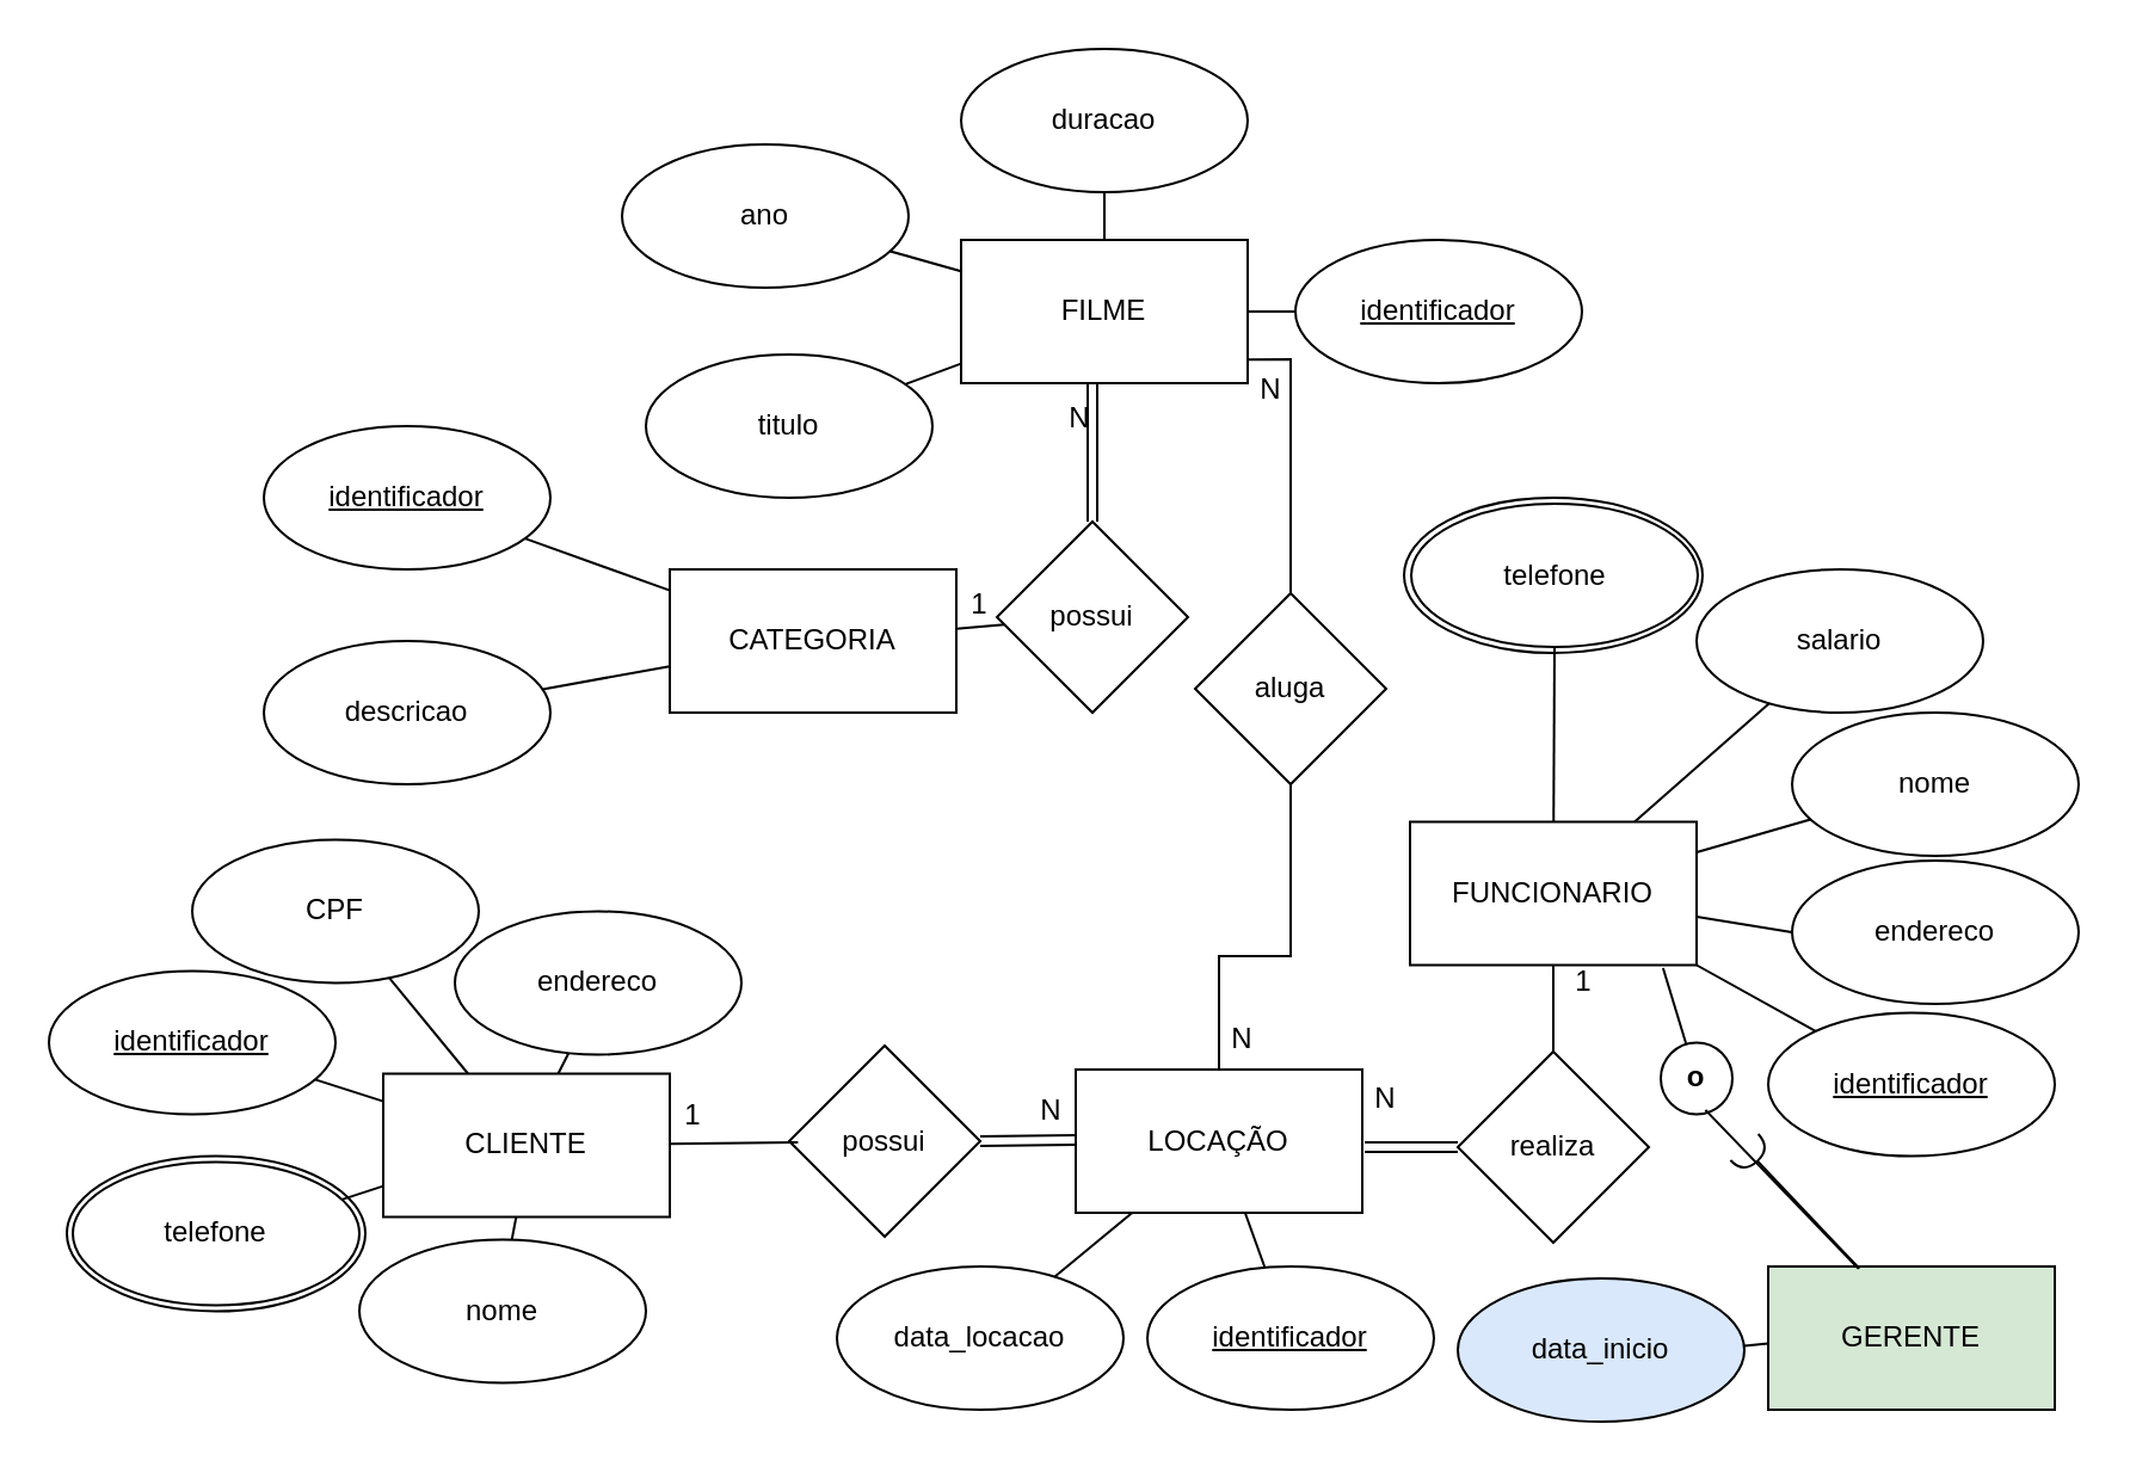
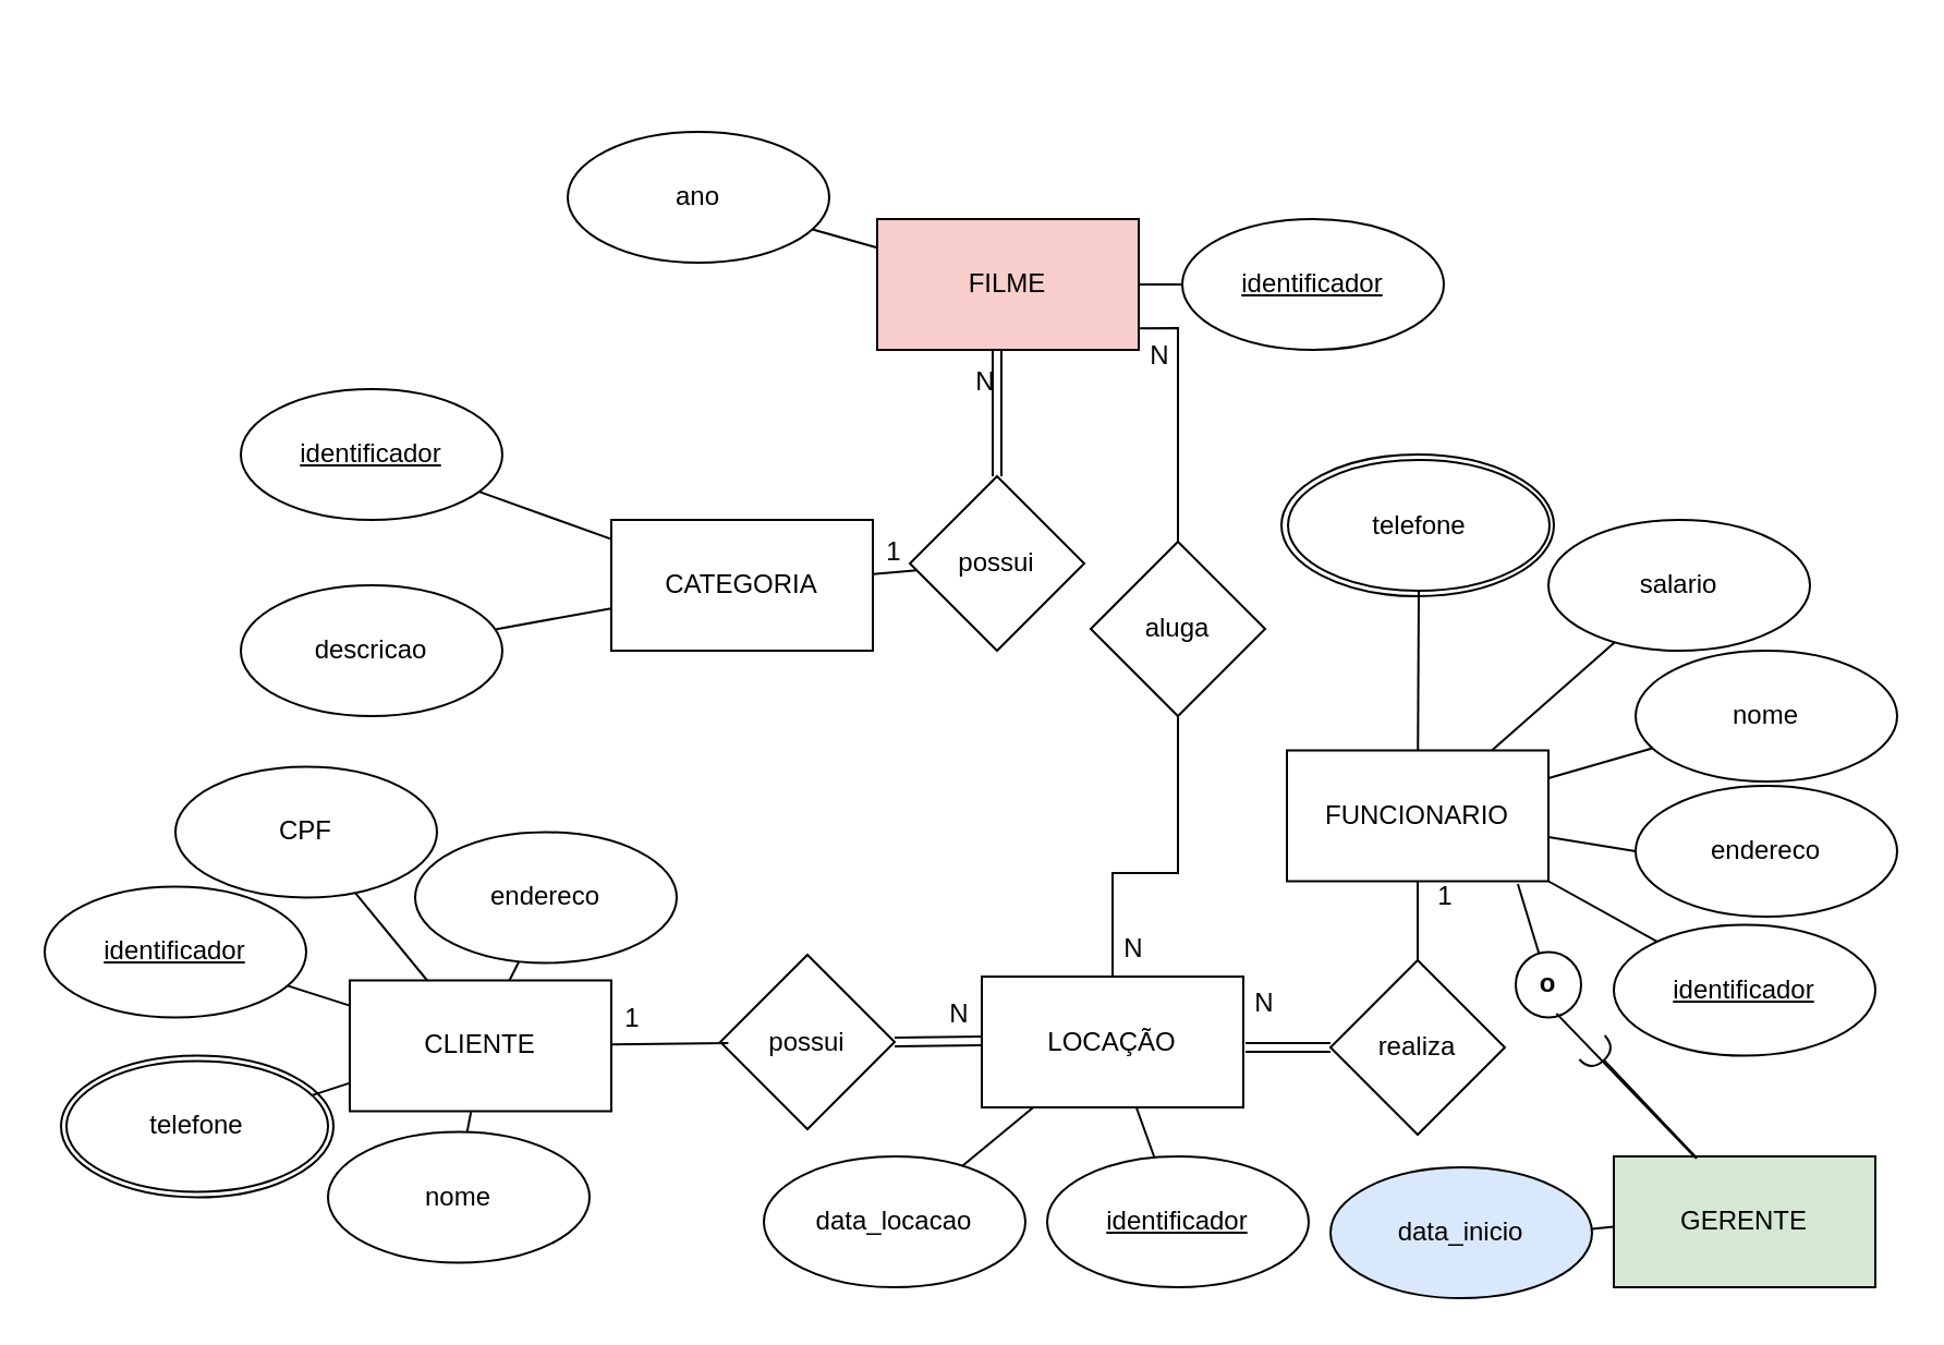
  <mxCell id="0" />
  <mxCell id="1" parent="0" />
  <mxCell id="2" value="FUNCIONARIO" style="rounded=0;whiteSpace=wrap;html=1;" parent="1" vertex="1"><mxGeometry x="590" y="343.75" width="120" height="60" as="geometry" /></mxCell>
  <mxCell id="3" value="GERENTE" style="rounded=0;whiteSpace=wrap;html=1;fillColor=#d5e8d4;" parent="1" vertex="1"><mxGeometry x="740" y="530" width="120" height="60" as="geometry" /></mxCell>
  <mxCell id="4" value="CLIENTE" style="rounded=0;whiteSpace=wrap;html=1;" parent="1" vertex="1"><mxGeometry x="160" y="449.25" width="120" height="60" as="geometry" /></mxCell>
- <mxCell id="5" value="FILME" style="rounded=0;whiteSpace=wrap;html=1;" parent="1" vertex="1"><mxGeometry x="402" y="100" width="120" height="60" as="geometry" /></mxCell>
+ <mxCell id="5" value="FILME" style="rounded=0;whiteSpace=wrap;html=1;fillColor=#f8cecc;" parent="1" vertex="1"><mxGeometry x="402" y="100" width="120" height="60" as="geometry" /></mxCell>
  <mxCell id="6" value="CATEGORIA" style="rounded=0;whiteSpace=wrap;html=1;" parent="1" vertex="1"><mxGeometry x="280" y="238" width="120" height="60" as="geometry" /></mxCell>
  <mxCell id="7" value="LOCAÇÃO" style="rounded=0;whiteSpace=wrap;html=1;" parent="1" vertex="1"><mxGeometry x="450" y="447.5" width="120" height="60" as="geometry" /></mxCell>
  <mxCell id="8" value="salario" style="ellipse;whiteSpace=wrap;html=1;strokeWidth=1;gradientColor=none;fillStyle=auto;" parent="1" vertex="1"><mxGeometry x="710" y="238" width="120" height="60" as="geometry" /></mxCell>
  <mxCell id="9" value="&lt;u&gt;identificador&lt;/u&gt;" style="ellipse;whiteSpace=wrap;html=1;" parent="1" vertex="1"><mxGeometry x="740" y="423.75" width="120" height="60" as="geometry" /></mxCell>
  <mxCell id="10" value="endereco" style="ellipse;whiteSpace=wrap;html=1;" parent="1" vertex="1"><mxGeometry x="750" y="360" width="120" height="60" as="geometry" /></mxCell>
  <mxCell id="11" value="nome" style="ellipse;whiteSpace=wrap;html=1;" parent="1" vertex="1"><mxGeometry x="750" y="298" width="120" height="60" as="geometry" /></mxCell>
  <mxCell id="12" value="" style="ellipse;whiteSpace=wrap;html=1;perimeterSpacing=0;" parent="1" vertex="1"><mxGeometry x="587.5" y="208" width="125" height="65" as="geometry" /></mxCell>
  <mxCell id="13" value="telefone" style="ellipse;whiteSpace=wrap;html=1;perimeterSpacing=0;gradientColor=none;fillStyle=hatch;" parent="1" vertex="1"><mxGeometry x="590.5" y="210.5" width="120" height="60" as="geometry" /></mxCell>
  <mxCell id="14" value="" style="endArrow=none;html=1;rounded=0;" parent="1" source="13" target="2" edge="1"><mxGeometry width="50" height="50" relative="1" as="geometry"><mxPoint x="810" y="398.75" as="sourcePoint" /><mxPoint x="730" y="228.75" as="targetPoint" /></mxGeometry></mxCell>
  <mxCell id="15" value="" style="endArrow=none;html=1;rounded=0;exitX=1;exitY=1;exitDx=0;exitDy=0;" parent="1" source="2" target="9" edge="1"><mxGeometry width="50" height="50" relative="1" as="geometry"><mxPoint x="680" y="278.75" as="sourcePoint" /><mxPoint x="730" y="228.75" as="targetPoint" /></mxGeometry></mxCell>
  <mxCell id="16" value="" style="endArrow=none;html=1;rounded=0;" parent="1" source="8" target="2" edge="1"><mxGeometry width="50" height="50" relative="1" as="geometry"><mxPoint x="680" y="278.75" as="sourcePoint" /><mxPoint x="730" y="228.75" as="targetPoint" /></mxGeometry></mxCell>
  <mxCell id="17" value="" style="endArrow=none;html=1;rounded=0;entryX=0;entryY=0.5;entryDx=0;entryDy=0;" parent="1" source="2" target="10" edge="1"><mxGeometry width="50" height="50" relative="1" as="geometry"><mxPoint x="680" y="278.75" as="sourcePoint" /><mxPoint x="730" y="228.75" as="targetPoint" /></mxGeometry></mxCell>
  <mxCell id="18" value="" style="endArrow=none;html=1;rounded=0;" parent="1" source="2" target="11" edge="1"><mxGeometry width="50" height="50" relative="1" as="geometry"><mxPoint x="680" y="278.75" as="sourcePoint" /><mxPoint x="730" y="228.75" as="targetPoint" /></mxGeometry></mxCell>
  <mxCell id="19" value="&lt;b&gt;o&lt;/b&gt;" style="ellipse;whiteSpace=wrap;html=1;aspect=fixed;" parent="1" vertex="1"><mxGeometry x="695" y="436.25" width="30" height="30" as="geometry" /></mxCell>
  <mxCell id="20" value="" style="endArrow=halfCircle;html=1;rounded=0;endFill=0;exitX=0.318;exitY=0.015;exitDx=0;exitDy=0;exitPerimeter=0;" parent="1" source="3" edge="1"><mxGeometry width="50" height="50" relative="1" as="geometry"><mxPoint x="680" y="248.75" as="sourcePoint" /><mxPoint x="730" y="480" as="targetPoint" /></mxGeometry></mxCell>
  <mxCell id="21" value="" style="endArrow=none;html=1;rounded=0;entryX=0.351;entryY=0.009;entryDx=0;entryDy=0;exitX=0.883;exitY=1.021;exitDx=0;exitDy=0;exitPerimeter=0;entryPerimeter=0;" parent="1" source="2" target="19" edge="1"><mxGeometry width="50" height="50" relative="1" as="geometry"><mxPoint x="680" y="278.75" as="sourcePoint" /><mxPoint x="730" y="228.75" as="targetPoint" /></mxGeometry></mxCell>
  <mxCell id="22" value="data_inicio" style="ellipse;whiteSpace=wrap;html=1;fillColor=#dae8fc;" parent="1" vertex="1"><mxGeometry x="610" y="535" width="120" height="60" as="geometry" /></mxCell>
  <mxCell id="23" value="" style="endArrow=none;html=1;rounded=0;" parent="1" source="22" target="3" edge="1"><mxGeometry width="50" height="50" relative="1" as="geometry"><mxPoint x="680" y="378.75" as="sourcePoint" /><mxPoint x="730" y="328.75" as="targetPoint" /></mxGeometry></mxCell>
  <mxCell id="24" value="&lt;u&gt;identificador&lt;/u&gt;" style="ellipse;whiteSpace=wrap;html=1;" parent="1" vertex="1"><mxGeometry x="110" y="178" width="120" height="60" as="geometry" /></mxCell>
  <mxCell id="25" value="" style="endArrow=none;html=1;rounded=0;" parent="1" source="24" target="6" edge="1"><mxGeometry width="50" height="50" relative="1" as="geometry"><mxPoint x="510" y="223" as="sourcePoint" /><mxPoint x="560" y="173" as="targetPoint" /></mxGeometry></mxCell>
  <mxCell id="26" value="descricao" style="ellipse;whiteSpace=wrap;html=1;" parent="1" vertex="1"><mxGeometry x="110" y="268" width="120" height="60" as="geometry" /></mxCell>
  <mxCell id="27" value="" style="endArrow=none;html=1;rounded=0;" parent="1" source="26" target="6" edge="1"><mxGeometry width="50" height="50" relative="1" as="geometry"><mxPoint x="510" y="323" as="sourcePoint" /><mxPoint x="560" y="273" as="targetPoint" /></mxGeometry></mxCell>
  <mxCell id="28" value="&lt;u&gt;identificador&lt;/u&gt;" style="ellipse;whiteSpace=wrap;html=1;" parent="1" vertex="1"><mxGeometry x="542" y="100" width="120" height="60" as="geometry" /></mxCell>
- <mxCell id="29" value="titulo" style="ellipse;whiteSpace=wrap;html=1;" parent="1" vertex="1"><mxGeometry x="270" y="148" width="120" height="60" as="geometry" /></mxCell>
  <mxCell id="30" value="ano" style="ellipse;whiteSpace=wrap;html=1;" parent="1" vertex="1"><mxGeometry x="260" y="60" width="120" height="60" as="geometry" /></mxCell>
- <mxCell id="31" value="duracao" style="ellipse;whiteSpace=wrap;html=1;" parent="1" vertex="1"><mxGeometry x="402" width="120" height="60" as="geometry" y="20" /></mxCell>
  <mxCell id="32" value="" style="endArrow=none;html=1;rounded=0;" parent="1" source="5" target="30" edge="1"><mxGeometry width="50" height="50" relative="1" as="geometry"><mxPoint x="292" y="80" as="sourcePoint" /><mxPoint x="342" y="30" as="targetPoint" /></mxGeometry></mxCell>
- <mxCell id="33" value="" style="endArrow=none;html=1;rounded=0;" parent="1" source="29" target="5" edge="1"><mxGeometry width="50" height="50" relative="1" as="geometry"><mxPoint x="292" y="80" as="sourcePoint" /><mxPoint x="342" y="30" as="targetPoint" /></mxGeometry></mxCell>
- <mxCell id="34" value="" style="endArrow=none;html=1;rounded=0;" parent="1" source="5" target="31" edge="1"><mxGeometry width="50" height="50" relative="1" as="geometry"><mxPoint x="292" y="80" as="sourcePoint" /><mxPoint x="342" y="30" as="targetPoint" /></mxGeometry></mxCell>
  <mxCell id="35" value="" style="endArrow=none;html=1;rounded=0;" parent="1" source="28" target="5" edge="1"><mxGeometry width="50" height="50" relative="1" as="geometry"><mxPoint x="292" y="80" as="sourcePoint" /><mxPoint x="342" y="30" as="targetPoint" /></mxGeometry></mxCell>
  <mxCell id="36" value="" style="ellipse;whiteSpace=wrap;html=1;perimeterSpacing=0;" parent="1" vertex="1"><mxGeometry x="27.5" y="483.75" width="125" height="65" as="geometry" /></mxCell>
  <mxCell id="37" value="telefone" style="ellipse;whiteSpace=wrap;html=1;perimeterSpacing=0;" parent="1" vertex="1"><mxGeometry x="30" y="486.25" width="120" height="60" as="geometry" /></mxCell>
  <mxCell id="38" value="&lt;u&gt;identificador&lt;/u&gt;" style="ellipse;whiteSpace=wrap;html=1;" parent="1" vertex="1"><mxGeometry y="406.25" width="120" height="60" as="geometry" x="20" /></mxCell>
  <mxCell id="39" value="nome" style="ellipse;whiteSpace=wrap;html=1;" parent="1" vertex="1"><mxGeometry x="150" y="518.75" width="120" height="60" as="geometry" /></mxCell>
  <mxCell id="40" value="CPF" style="ellipse;whiteSpace=wrap;html=1;" parent="1" vertex="1"><mxGeometry x="80" y="351.25" width="120" height="60" as="geometry" /></mxCell>
  <mxCell id="41" value="endereco" style="ellipse;whiteSpace=wrap;html=1;" parent="1" vertex="1"><mxGeometry x="190" y="381.25" width="120" height="60" as="geometry" /></mxCell>
  <mxCell id="42" value="" style="endArrow=none;html=1;rounded=0;" parent="1" source="40" target="4" edge="1"><mxGeometry width="50" height="50" relative="1" as="geometry"><mxPoint x="400" y="429.25" as="sourcePoint" /><mxPoint x="450" y="379.25" as="targetPoint" /></mxGeometry></mxCell>
  <mxCell id="43" value="" style="endArrow=none;html=1;rounded=0;" parent="1" source="38" target="4" edge="1"><mxGeometry width="50" height="50" relative="1" as="geometry"><mxPoint x="400" y="429.25" as="sourcePoint" /><mxPoint x="450" y="379.25" as="targetPoint" /></mxGeometry></mxCell>
  <mxCell id="44" value="" style="endArrow=none;html=1;rounded=0;" parent="1" source="37" target="4" edge="1"><mxGeometry width="50" height="50" relative="1" as="geometry"><mxPoint x="400" y="429.25" as="sourcePoint" /><mxPoint x="450" y="379.25" as="targetPoint" /></mxGeometry></mxCell>
  <mxCell id="45" value="" style="endArrow=none;html=1;rounded=0;" parent="1" source="39" target="4" edge="1"><mxGeometry width="50" height="50" relative="1" as="geometry"><mxPoint x="400" y="429.25" as="sourcePoint" /><mxPoint x="450" y="379.25" as="targetPoint" /></mxGeometry></mxCell>
  <mxCell id="46" value="" style="endArrow=none;html=1;rounded=0;" parent="1" source="41" target="4" edge="1"><mxGeometry width="50" height="50" relative="1" as="geometry"><mxPoint x="710" y="569.25" as="sourcePoint" /><mxPoint x="760" y="519.25" as="targetPoint" /></mxGeometry></mxCell>
  <mxCell id="47" value="&lt;u&gt;identificador&lt;/u&gt;" style="ellipse;whiteSpace=wrap;html=1;" parent="1" vertex="1"><mxGeometry x="480" y="530" width="120" height="60" as="geometry" /></mxCell>
  <mxCell id="48" value="data_locacao" style="ellipse;whiteSpace=wrap;html=1;" parent="1" vertex="1"><mxGeometry x="350" y="530" width="120" height="60" as="geometry" /></mxCell>
  <mxCell id="49" value="" style="endArrow=none;html=1;rounded=0;" parent="1" source="47" target="7" edge="1"><mxGeometry width="50" height="50" relative="1" as="geometry"><mxPoint x="610" y="337.5" as="sourcePoint" /><mxPoint x="660" y="287.5" as="targetPoint" /></mxGeometry></mxCell>
  <mxCell id="50" value="" style="endArrow=none;html=1;rounded=0;" parent="1" source="48" target="7" edge="1"><mxGeometry width="50" height="50" relative="1" as="geometry"><mxPoint x="610" y="337.5" as="sourcePoint" /><mxPoint x="660" y="287.5" as="targetPoint" /></mxGeometry></mxCell>
  <mxCell id="51" value="possui" style="rhombus;whiteSpace=wrap;html=1;" parent="1" vertex="1"><mxGeometry x="417" y="218" width="80" height="80" as="geometry" /></mxCell>
  <mxCell id="52" value="" style="endArrow=none;html=1;rounded=0;entryX=0.5;entryY=0;entryDx=0;entryDy=0;shape=link;exitX=0.75;exitY=0;exitDx=0;exitDy=0;" parent="1" edge="1" target="51" source="57"><mxGeometry width="50" height="50" relative="1" as="geometry"><mxPoint x="458" y="100" as="sourcePoint" /><mxPoint x="458" y="155" as="targetPoint" /></mxGeometry></mxCell>
  <mxCell id="53" value="" style="endArrow=none;html=1;rounded=0;" parent="1" source="6" target="51" edge="1"><mxGeometry width="50" height="50" relative="1" as="geometry"><mxPoint x="430" y="310" as="sourcePoint" /><mxPoint x="480" y="260" as="targetPoint" /></mxGeometry></mxCell>
  <mxCell id="54" value="realiza" style="rhombus;whiteSpace=wrap;html=1;" parent="1" vertex="1"><mxGeometry x="610" y="440" width="80" height="80" as="geometry" /></mxCell>
  <mxCell id="55" value="" style="endArrow=none;html=1;rounded=0;exitX=0.5;exitY=0;exitDx=0;exitDy=0;" parent="1" source="54" target="2" edge="1"><mxGeometry width="50" height="50" relative="1" as="geometry"><mxPoint x="730" y="388.75" as="sourcePoint" /><mxPoint x="430" y="268.75" as="targetPoint" /></mxGeometry></mxCell>
  <mxCell id="56" value="1" style="text;html=1;align=center;verticalAlign=middle;whiteSpace=wrap;rounded=0;" parent="1" vertex="1"><mxGeometry x="400" y="238" width="20" height="30" as="geometry" /></mxCell>
  <mxCell id="57" value="N" style="text;html=1;align=center;verticalAlign=middle;whiteSpace=wrap;rounded=0;" parent="1" vertex="1"><mxGeometry x="442" y="160" width="20" height="30" as="geometry" /></mxCell>
  <mxCell id="58" value="" style="endArrow=none;html=1;rounded=0;strokeWidth=1;entryX=0;entryY=0.5;entryDx=0;entryDy=0;shape=link;" parent="1" edge="1" target="54"><mxGeometry width="50" height="50" relative="1" as="geometry"><mxPoint x="571" y="480" as="sourcePoint" /><mxPoint x="654" y="480" as="targetPoint" /></mxGeometry></mxCell>
  <mxCell id="59" value="N" style="text;html=1;align=center;verticalAlign=middle;whiteSpace=wrap;rounded=0;" parent="1" vertex="1"><mxGeometry x="570" y="445" width="20" height="30" as="geometry" /></mxCell>
  <mxCell id="60" value="1" style="text;html=1;align=center;verticalAlign=middle;whiteSpace=wrap;rounded=0;" parent="1" vertex="1"><mxGeometry x="652.5" y="396.25" width="20" height="30" as="geometry" /></mxCell>
  <mxCell id="61" value="possui" style="rhombus;whiteSpace=wrap;html=1;" parent="1" vertex="1"><mxGeometry x="330" y="437.5" width="80" height="80" as="geometry" /></mxCell>
  <mxCell id="62" value="" style="endArrow=none;html=1;rounded=0;entryX=0.046;entryY=0.506;entryDx=0;entryDy=0;entryPerimeter=0;" parent="1" source="4" target="61" edge="1"><mxGeometry width="50" height="50" relative="1" as="geometry"><mxPoint x="280" y="476.75" as="sourcePoint" /><mxPoint x="330" y="479" as="targetPoint" /></mxGeometry></mxCell>
  <mxCell id="63" value="" style="endArrow=none;html=1;rounded=0;exitX=1;exitY=0.5;exitDx=0;exitDy=0;shape=link;" parent="1" edge="1" source="61"><mxGeometry width="50" height="50" relative="1" as="geometry"><mxPoint x="372.494" y="476.006" as="sourcePoint" /><mxPoint x="450" y="477" as="targetPoint" /></mxGeometry></mxCell>
  <mxCell id="64" value="1" style="text;html=1;align=center;verticalAlign=middle;whiteSpace=wrap;rounded=0;" parent="1" vertex="1"><mxGeometry x="280" y="451.75" width="20" height="30" as="geometry" /></mxCell>
  <mxCell id="65" value="N" style="text;html=1;align=center;verticalAlign=middle;whiteSpace=wrap;rounded=0;" parent="1" vertex="1"><mxGeometry x="430" y="450" width="20" height="30" as="geometry" /></mxCell>
  <mxCell id="66" value="aluga" style="rhombus;whiteSpace=wrap;html=1;" parent="1" vertex="1"><mxGeometry x="500" y="248" width="80" height="80" as="geometry" /></mxCell>
  <mxCell id="67" value="" style="endArrow=none;html=1;rounded=0;" parent="1" source="66" target="7" edge="1"><mxGeometry width="50" height="50" relative="1" as="geometry"><mxPoint x="420" y="270" as="sourcePoint" /><mxPoint x="470" y="220" as="targetPoint" /><Array as="points"><mxPoint x="540" y="400" /><mxPoint x="510" y="400" /></Array></mxGeometry></mxCell>
  <mxCell id="68" value="" style="endArrow=none;html=1;rounded=0;exitX=0.999;exitY=0.835;exitDx=0;exitDy=0;exitPerimeter=0;" parent="1" source="5" target="66" edge="1"><mxGeometry width="50" height="50" relative="1" as="geometry"><mxPoint x="520" y="70" as="sourcePoint" /><mxPoint x="470" y="220" as="targetPoint" /><Array as="points"><mxPoint x="540" y="150" /></Array></mxGeometry></mxCell>
  <mxCell id="69" value="N" style="text;html=1;align=center;verticalAlign=middle;whiteSpace=wrap;rounded=0;" parent="1" vertex="1"><mxGeometry x="510" y="420" width="20" height="30" as="geometry" /></mxCell>
  <mxCell id="70" value="N" style="text;html=1;align=center;verticalAlign=middle;whiteSpace=wrap;rounded=0;" parent="1" vertex="1"><mxGeometry x="522" y="148" width="20" height="30" as="geometry" /></mxCell>
  <mxCell id="71" value="" style="endArrow=none;html=1;rounded=0;entryX=0.623;entryY=0.94;entryDx=0;entryDy=0;entryPerimeter=0;exitX=0.314;exitY=0.013;exitDx=0;exitDy=0;exitPerimeter=0;" edge="1" parent="1" source="3" target="19"><mxGeometry width="50" height="50" relative="1" as="geometry"><mxPoint x="730" y="510" as="sourcePoint" /><mxPoint x="690" y="340" as="targetPoint" /></mxGeometry></mxCell>
